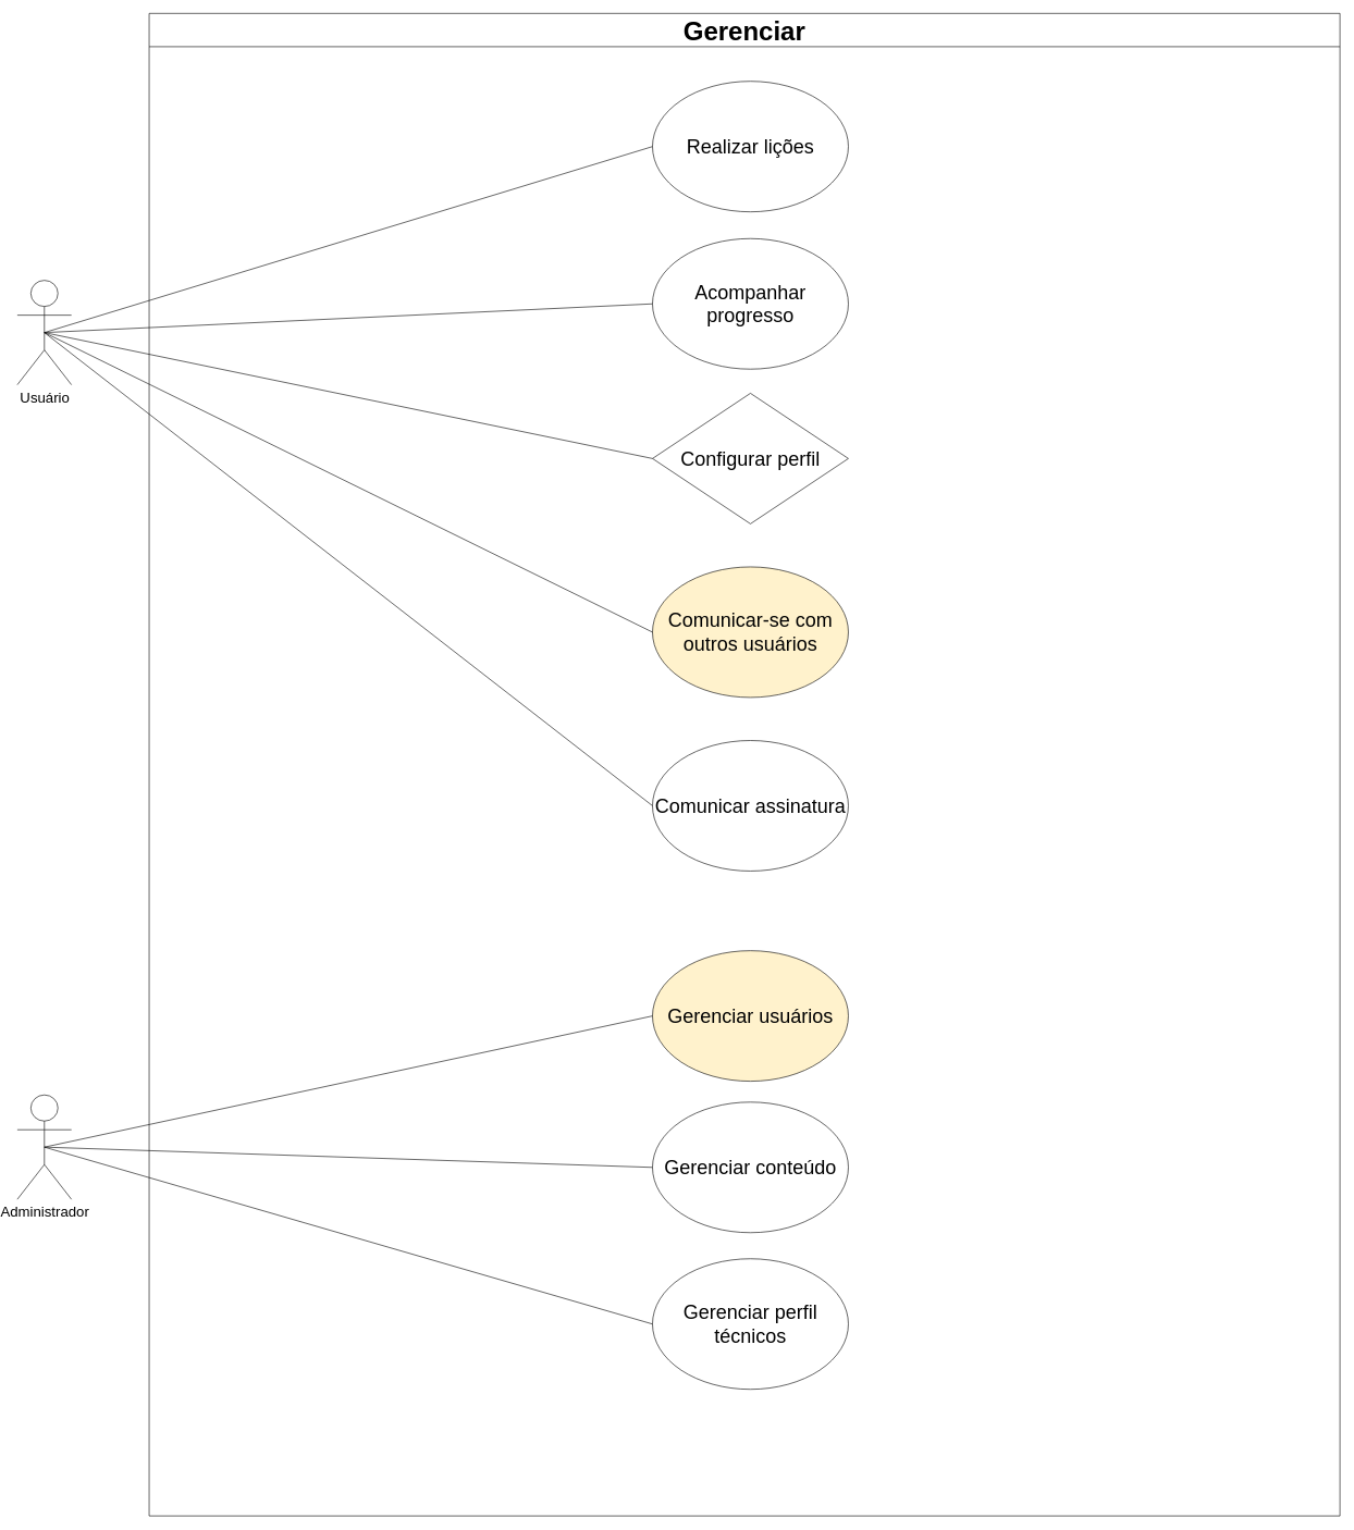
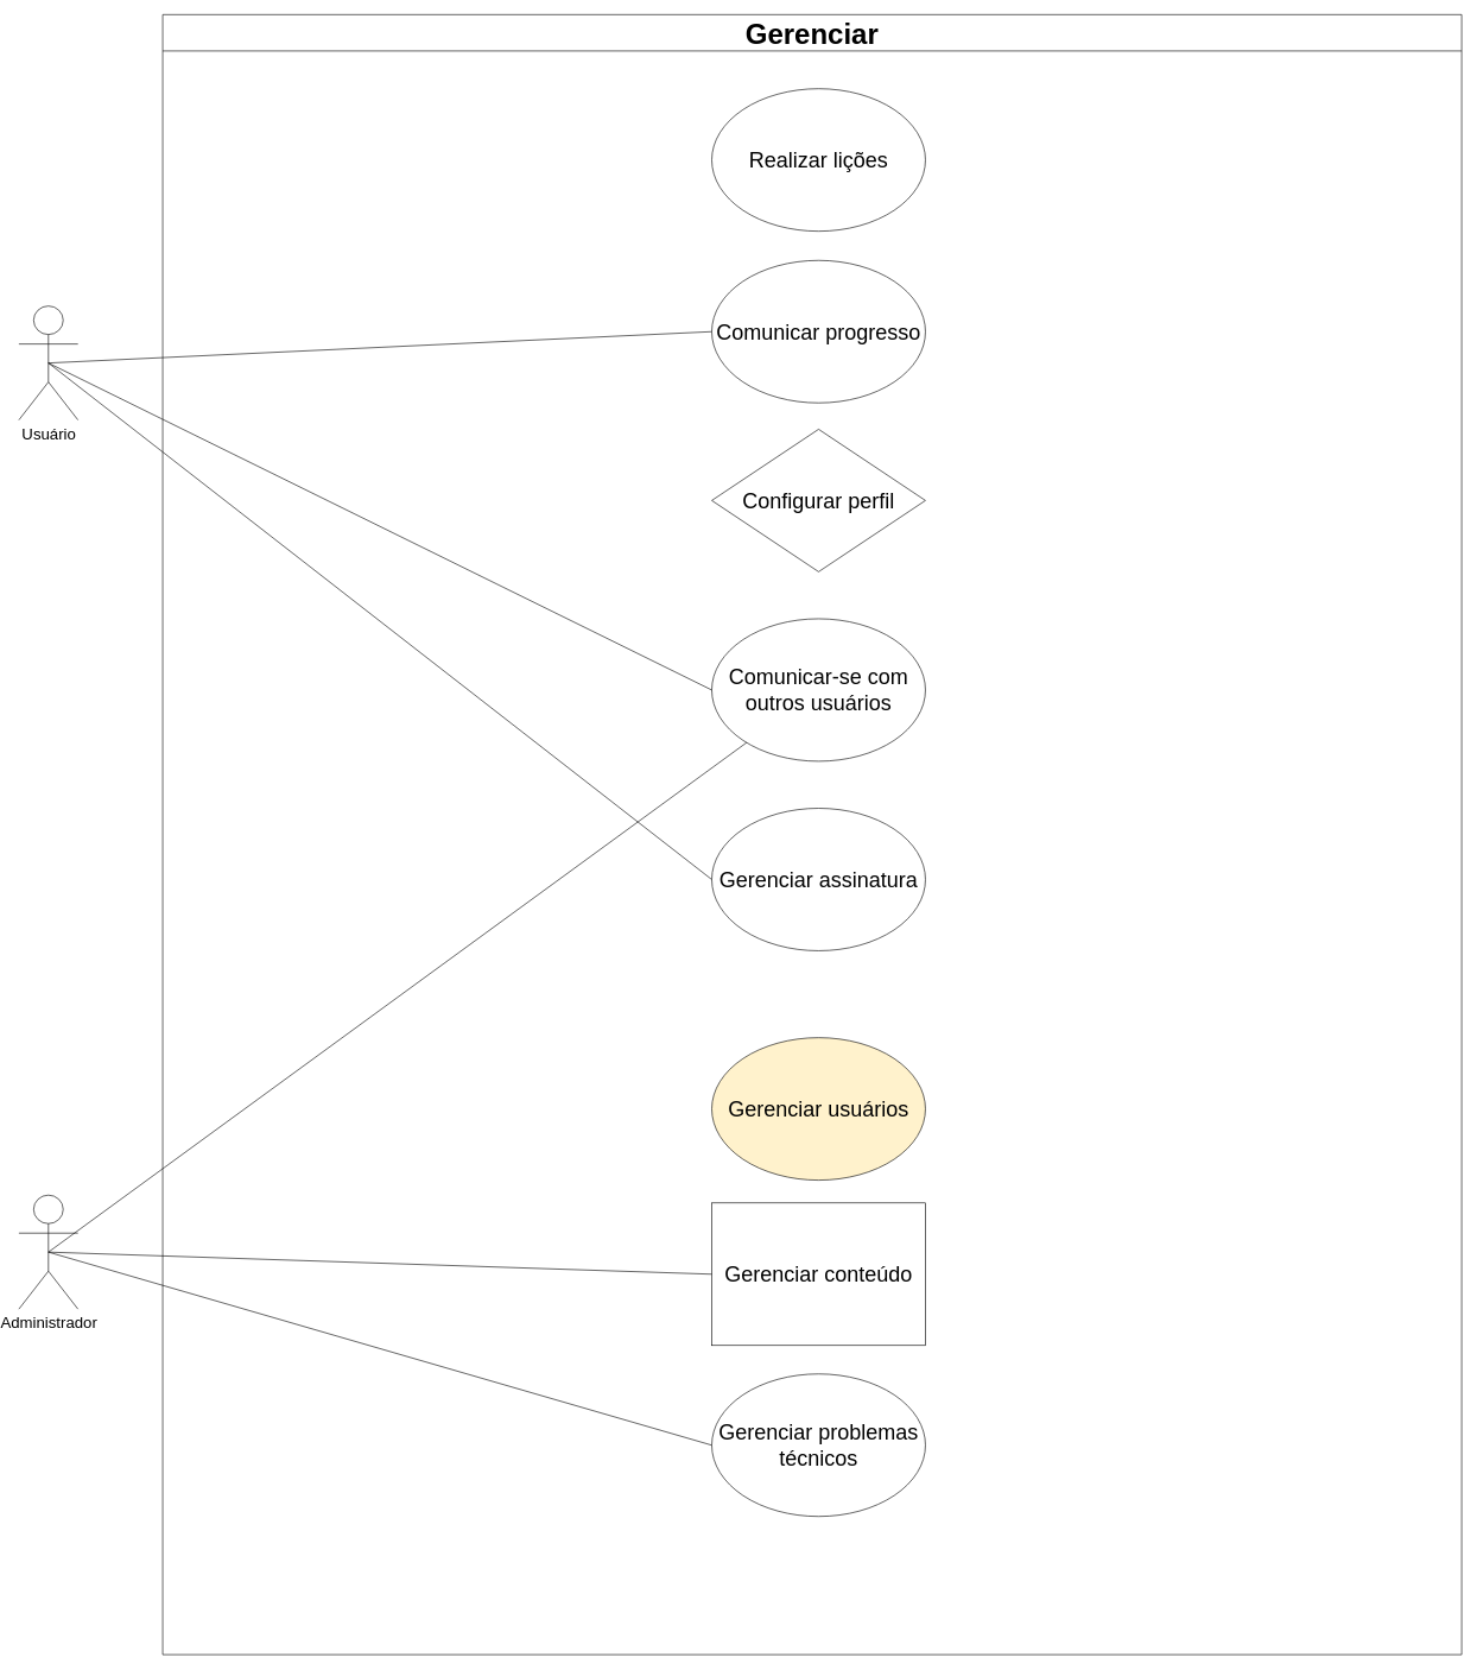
  <mxCell id="0" />
  <mxCell id="1" parent="0" />
  <mxCell id="2" value="Gerenciar" style="swimlane;whiteSpace=wrap;html=1;fillStyle=auto;horizontal=1;verticalAlign=middle;spacing=40;spacingTop=0;startSize=51;fontSize=40;" vertex="1" parent="1"><mxGeometry x="222" y="20" width="1824" height="2302" as="geometry"><mxRectangle x="564" y="127" width="130" height="26" as="alternateBounds" /></mxGeometry></mxCell>
  <mxCell id="3" value="&lt;font style=&quot;font-size: 30px;&quot; face=&quot;Arial&quot;&gt;Realizar lições&lt;/font&gt;" style="ellipse;whiteSpace=wrap;html=1;fontSize=22;" vertex="1" parent="2"><mxGeometry x="771" y="104" width="300" height="200" as="geometry" /></mxCell>
- <mxCell id="4" value="&lt;font style=&quot;font-size: 30px;&quot; face=&quot;Arial&quot;&gt;Acompanhar progresso&lt;/font&gt;" style="ellipse;whiteSpace=wrap;html=1;fontSize=22;" vertex="1" parent="2"><mxGeometry x="771" y="345" width="300" height="200" as="geometry" /></mxCell>
+ <mxCell id="4" value="&lt;font style=&quot;font-size: 30px;&quot; face=&quot;Arial&quot;&gt;Comunicar progresso&lt;/font&gt;" style="ellipse;whiteSpace=wrap;html=1;fontSize=22;" vertex="1" parent="2"><mxGeometry x="771" y="345" width="300" height="200" as="geometry" /></mxCell>
  <mxCell id="5" value="&lt;font style=&quot;font-size: 30px;&quot; face=&quot;Arial&quot;&gt;Configurar perfil&lt;/font&gt;" style="rhombus;whiteSpace=wrap;html=1;fontSize=22;" vertex="1" parent="2"><mxGeometry x="771" y="582" width="300" height="200" as="geometry" /></mxCell>
- <mxCell id="6" value="&lt;font style=&quot;font-size: 30px;&quot; face=&quot;Arial&quot;&gt;Comunicar-se com outros usuários&lt;/font&gt;" style="ellipse;whiteSpace=wrap;html=1;fontSize=22;fillColor=#fff2cc;" vertex="1" parent="2"><mxGeometry x="771" y="848" width="300" height="200" as="geometry" /></mxCell>
- <mxCell id="7" value="&lt;font style=&quot;font-size: 30px;&quot; face=&quot;Arial&quot;&gt;Comunicar assinatura&lt;/font&gt;" style="ellipse;whiteSpace=wrap;html=1;fontSize=22;" vertex="1" parent="2"><mxGeometry x="771" y="1114" width="300" height="200" as="geometry" /></mxCell>
+ <mxCell id="6" value="&lt;font style=&quot;font-size: 30px;&quot; face=&quot;Arial&quot;&gt;Comunicar-se com outros usuários&lt;/font&gt;" style="ellipse;whiteSpace=wrap;html=1;fontSize=22;" vertex="1" parent="2"><mxGeometry x="771" y="848" width="300" height="200" as="geometry" /></mxCell>
+ <mxCell id="7" value="&lt;font style=&quot;font-size: 30px;&quot; face=&quot;Arial&quot;&gt;Gerenciar assinatura&lt;/font&gt;" style="ellipse;whiteSpace=wrap;html=1;fontSize=22;" vertex="1" parent="2"><mxGeometry x="771" y="1114" width="300" height="200" as="geometry" /></mxCell>
  <mxCell id="8" value="&lt;font style=&quot;font-size: 30px;&quot; face=&quot;Arial&quot;&gt;Gerenciar usuários&lt;/font&gt;" style="ellipse;whiteSpace=wrap;html=1;fontSize=22;fillColor=#fff2cc;" vertex="1" parent="2"><mxGeometry x="771" y="1436" width="300" height="200" as="geometry" /></mxCell>
- <mxCell id="9" value="&lt;font style=&quot;font-size: 30px;&quot; face=&quot;Arial&quot;&gt;Gerenciar conteúdo&lt;/font&gt;" style="ellipse;whiteSpace=wrap;html=1;fontSize=22;" vertex="1" parent="2"><mxGeometry x="771" y="1668" width="300" height="200" as="geometry" /></mxCell>
- <mxCell id="10" value="&lt;font style=&quot;font-size: 30px;&quot; face=&quot;Arial&quot;&gt;Gerenciar perfil técnicos&lt;/font&gt;" style="ellipse;whiteSpace=wrap;html=1;fontSize=22;" vertex="1" parent="2"><mxGeometry x="771" y="1908" width="300" height="200" as="geometry" /></mxCell>
+ <mxCell id="9" value="&lt;font style=&quot;font-size: 30px;&quot; face=&quot;Arial&quot;&gt;Gerenciar conteúdo&lt;/font&gt;" style="whiteSpace=wrap;html=1;fontSize=22;rounded=0;" vertex="1" parent="2"><mxGeometry x="771" y="1668" width="300" height="200" as="geometry" /></mxCell>
+ <mxCell id="10" value="&lt;font style=&quot;font-size: 30px;&quot; face=&quot;Arial&quot;&gt;Gerenciar problemas técnicos&lt;/font&gt;" style="ellipse;whiteSpace=wrap;html=1;fontSize=22;" vertex="1" parent="2"><mxGeometry x="771" y="1908" width="300" height="200" as="geometry" /></mxCell>
  <mxCell id="11" value="Administrador" style="shape=umlActor;verticalLabelPosition=bottom;verticalAlign=top;html=1;fontSize=22;" vertex="1" parent="1"><mxGeometry x="20" y="1677" width="83" height="160" as="geometry" /></mxCell>
- <mxCell id="12" value="" style="endArrow=none;html=1;rounded=0;entryX=0;entryY=0.5;entryDx=0;entryDy=0;exitX=0.5;exitY=0.5;exitDx=0;exitDy=0;exitPerimeter=0;" edge="1" parent="1" source="20" target="3"><mxGeometry width="50" height="50" relative="1" as="geometry"><mxPoint x="13" y="621" as="sourcePoint" /><mxPoint x="63" y="571" as="targetPoint" /></mxGeometry></mxCell>
  <mxCell id="13" value="" style="endArrow=none;html=1;rounded=0;entryX=0;entryY=0.5;entryDx=0;entryDy=0;exitX=0.5;exitY=0.5;exitDx=0;exitDy=0;exitPerimeter=0;" edge="1" parent="1" source="20" target="4"><mxGeometry width="50" height="50" relative="1" as="geometry"><mxPoint x="310" y="548" as="sourcePoint" /><mxPoint x="360" y="498" as="targetPoint" /></mxGeometry></mxCell>
- <mxCell id="14" value="" style="endArrow=none;html=1;rounded=0;exitX=0.5;exitY=0.5;exitDx=0;exitDy=0;exitPerimeter=0;entryX=0;entryY=0.5;entryDx=0;entryDy=0;" edge="1" parent="1" source="20" target="5"><mxGeometry width="50" height="50" relative="1" as="geometry"><mxPoint x="318" y="565" as="sourcePoint" /><mxPoint x="368" y="515" as="targetPoint" /></mxGeometry></mxCell>
  <mxCell id="15" value="" style="endArrow=none;html=1;rounded=0;entryX=0;entryY=0.5;entryDx=0;entryDy=0;exitX=0.5;exitY=0.5;exitDx=0;exitDy=0;exitPerimeter=0;" edge="1" parent="1" source="20" target="6"><mxGeometry width="50" height="50" relative="1" as="geometry"><mxPoint x="98" y="680" as="sourcePoint" /><mxPoint x="148" y="630" as="targetPoint" /></mxGeometry></mxCell>
  <mxCell id="16" value="" style="endArrow=none;html=1;rounded=0;entryX=0;entryY=0.5;entryDx=0;entryDy=0;exitX=0.5;exitY=0.5;exitDx=0;exitDy=0;exitPerimeter=0;" edge="1" parent="1" source="20" target="7"><mxGeometry width="50" height="50" relative="1" as="geometry"><mxPoint x="36" y="700" as="sourcePoint" /><mxPoint x="86" y="650" as="targetPoint" /></mxGeometry></mxCell>
  <mxCell id="17" value="" style="endArrow=none;html=1;rounded=0;entryX=0;entryY=0.5;entryDx=0;entryDy=0;exitX=0.5;exitY=0.5;exitDx=0;exitDy=0;exitPerimeter=0;" edge="1" parent="1" source="11" target="9"><mxGeometry width="50" height="50" relative="1" as="geometry"><mxPoint x="358" y="1751" as="sourcePoint" /><mxPoint x="408" y="1701" as="targetPoint" /></mxGeometry></mxCell>
- <mxCell id="18" value="" style="endArrow=none;html=1;rounded=0;entryX=0;entryY=0.5;entryDx=0;entryDy=0;exitX=0.5;exitY=0.5;exitDx=0;exitDy=0;exitPerimeter=0;" edge="1" parent="1" source="11" target="8"><mxGeometry width="50" height="50" relative="1" as="geometry"><mxPoint x="398" y="1963" as="sourcePoint" /><mxPoint x="448" y="1913" as="targetPoint" /></mxGeometry></mxCell>
+ <mxCell id="18" value="" style="endArrow=none;html=1;rounded=0;exitX=0.5;exitY=0.5;exitDx=0;exitDy=0;exitPerimeter=0;" edge="1" parent="1" source="11" target="6"><mxGeometry width="50" height="50" relative="1" as="geometry"><mxPoint x="398" y="1963" as="sourcePoint" /><mxPoint x="448" y="1913" as="targetPoint" /></mxGeometry></mxCell>
  <mxCell id="19" value="" style="endArrow=none;html=1;rounded=0;entryX=0;entryY=0.5;entryDx=0;entryDy=0;exitX=0.5;exitY=0.5;exitDx=0;exitDy=0;exitPerimeter=0;" edge="1" parent="1" source="11" target="10"><mxGeometry width="50" height="50" relative="1" as="geometry"><mxPoint x="535" y="2156" as="sourcePoint" /><mxPoint x="585" y="2106" as="targetPoint" /></mxGeometry></mxCell>
  <mxCell id="20" value="Usuário" style="shape=umlActor;verticalLabelPosition=bottom;verticalAlign=top;html=1;fontSize=22;" vertex="1" parent="1"><mxGeometry x="20" y="429" width="83" height="160" as="geometry" /></mxCell>
